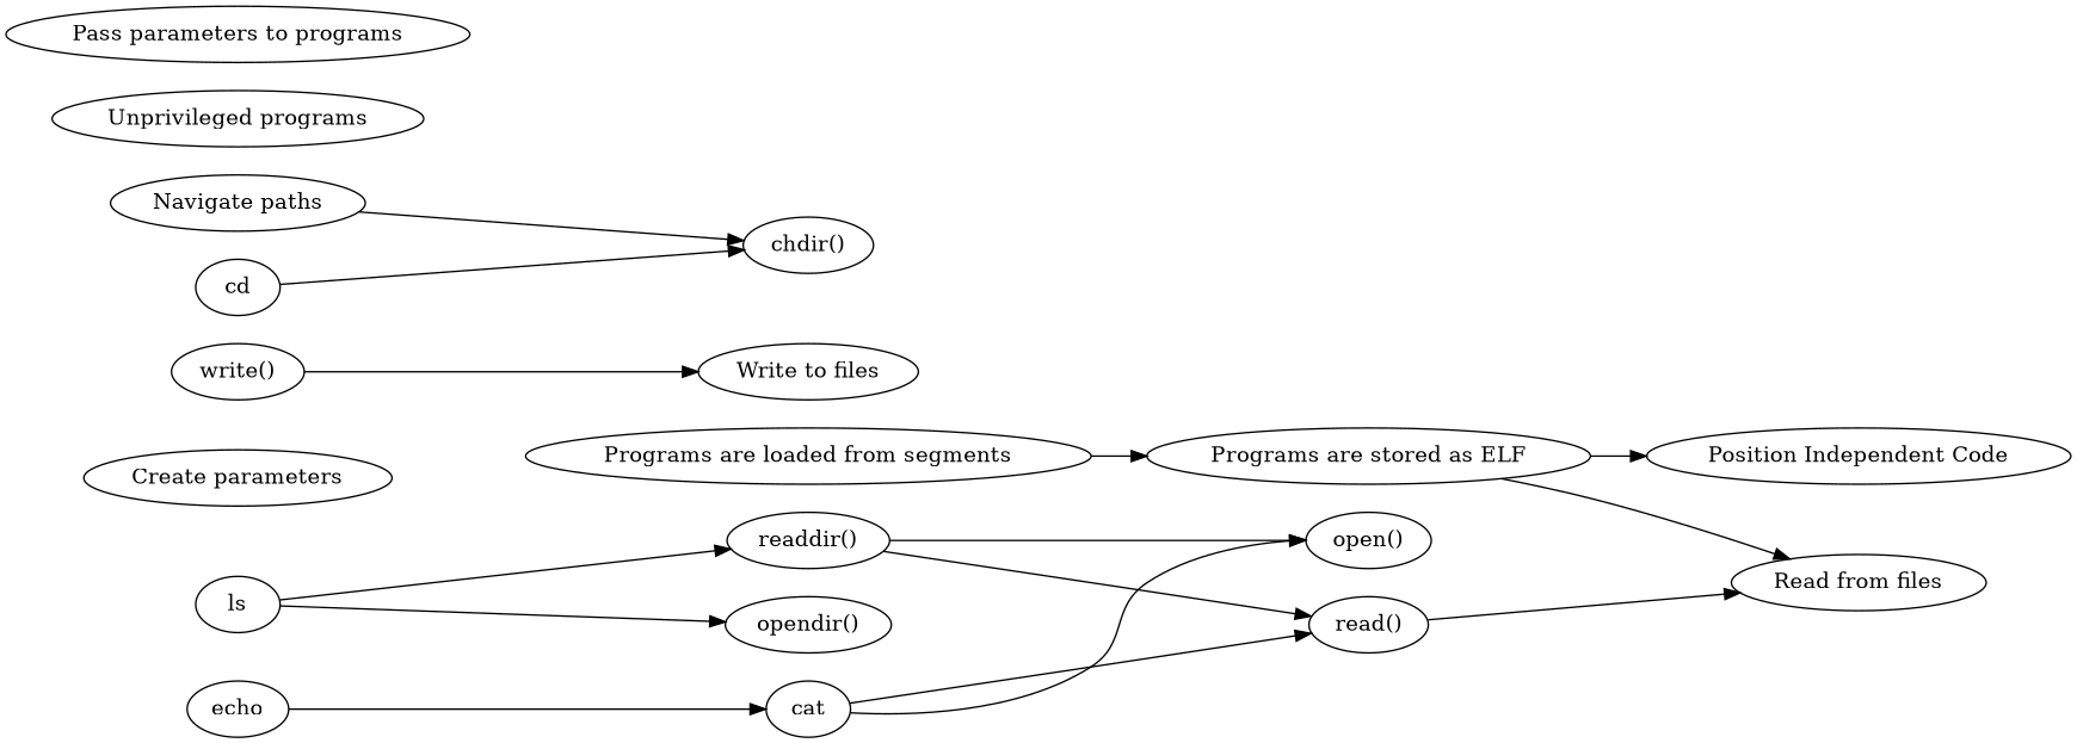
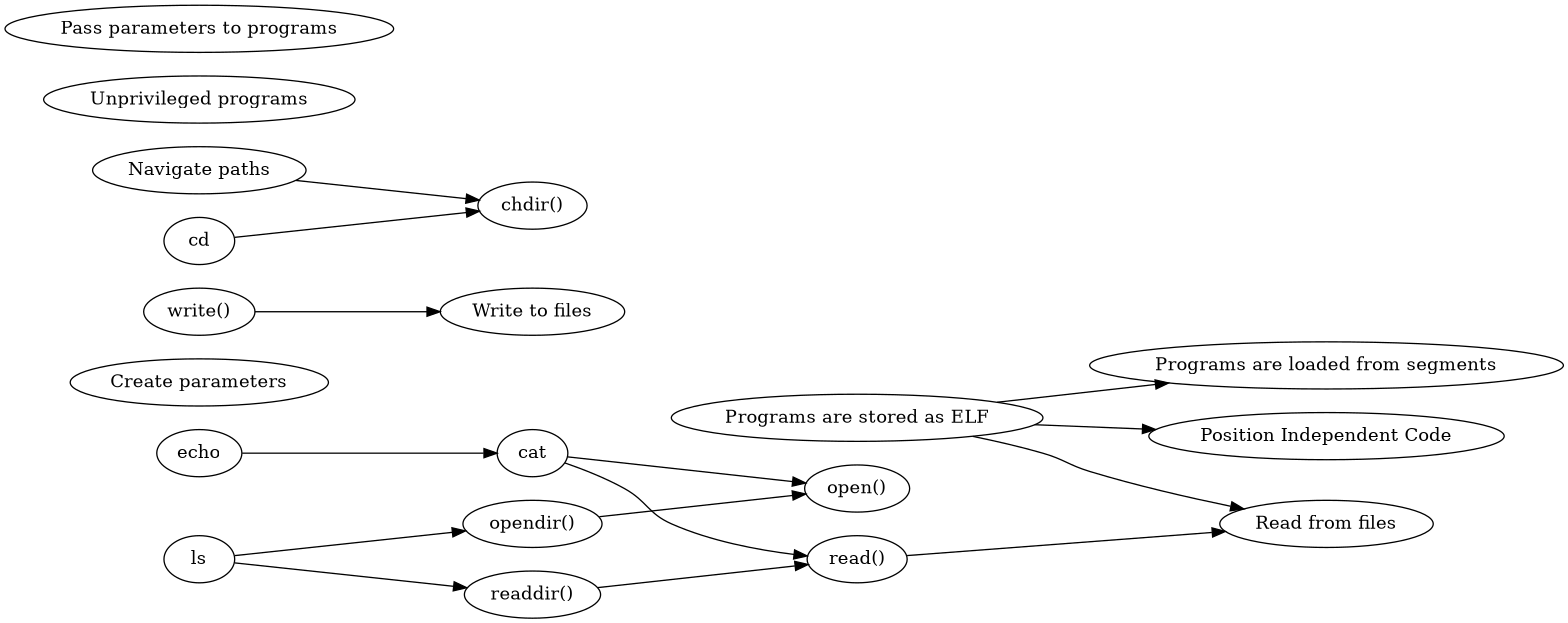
  digraph {
    rankdir=LR
    n1 [label="Position Independent Code"]
    n2 [label="Create parameters"]
    n3 [label="Read from files"]
    n4 [label="Write to files"]
    n5 [label="Navigate paths"]
    n6 [label="chdir()"]
    n7 [label="Unprivileged programs"]
    n8 [label="Programs are loaded from segments"]
    n9 [label="Programs are stored as ELF"]
    n10 [label="Pass parameters to programs"]
    n11 [label="write()"]
    n12 [label="open()"]
    n13 [label="read()"]
    n14 [label="opendir()"]
    n15 [label="readdir()"]
    n16 [label=echo]
    n17 [label=cat]
    n18 [label=cd]
    n19 [label=ls]
    n5 -> n6
    n9 -> n1
    n9 -> n3
-   n8 -> n9
+   n9 -> n8
    n11 -> n4
    n13 -> n3
-   n15 -> n12
+   n14 -> n12
    n15 -> n13
    n16 -> n17
    n17 -> n12
    n17 -> n13
    n18 -> n6
    n19 -> n14
    n19 -> n15
  }
